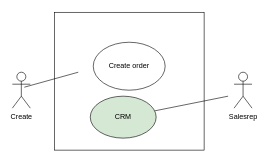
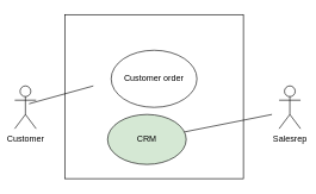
  <mxCell id="0" />
  <mxCell id="1" parent="0" />
- <mxCell id="2" value="Create" style="shape=umlActor;verticalLabelPosition=bottom;verticalAlign=top;html=1;outlineConnect=0;" vertex="1" parent="1"><mxGeometry x="20" y="120" width="30" height="60" as="geometry" /></mxCell>
+ <mxCell id="2" value="Customer" style="shape=umlActor;verticalLabelPosition=bottom;verticalAlign=top;html=1;outlineConnect=0;" vertex="1" parent="1"><mxGeometry x="20" y="120" width="30" height="60" as="geometry" /></mxCell>
  <mxCell id="3" value="" style="rounded=0;whiteSpace=wrap;html=1;" vertex="1" parent="1"><mxGeometry x="90" y="20" width="250" height="230" as="geometry" /></mxCell>
- <mxCell id="4" value="Create order" style="ellipse;whiteSpace=wrap;html=1;" vertex="1" parent="1"><mxGeometry x="155" y="70" width="120" height="80" as="geometry" /></mxCell>
+ <mxCell id="4" value="Customer order" style="ellipse;whiteSpace=wrap;html=1;" vertex="1" parent="1"><mxGeometry x="155" y="70" width="120" height="80" as="geometry" /></mxCell>
  <mxCell id="5" value="" style="endArrow=none;html=1;rounded=0;entryX=0.24;entryY=0.413;entryDx=0;entryDy=0;entryPerimeter=0;" edge="1" parent="1"><mxGeometry width="50" height="50" relative="1" as="geometry"><mxPoint x="40" y="145.01" as="sourcePoint" /><mxPoint x="130" y="120" as="targetPoint" /></mxGeometry></mxCell>
  <mxCell id="6" value="Salesrep" style="shape=umlActor;verticalLabelPosition=bottom;verticalAlign=top;html=1;outlineConnect=0;" vertex="1" parent="1"><mxGeometry x="390" y="120" width="30" height="60" as="geometry" /></mxCell>
  <mxCell id="7" value="" style="endArrow=none;html=1;rounded=0;" edge="1" parent="1" target="8"><mxGeometry width="50" height="50" relative="1" as="geometry"><mxPoint x="380" y="160" as="sourcePoint" /><mxPoint x="310" y="250" as="targetPoint" /></mxGeometry></mxCell>
  <mxCell id="8" value="CRM" style="ellipse;whiteSpace=wrap;html=1;fillColor=#d5e8d4;" vertex="1" parent="1"><mxGeometry x="150" y="160" width="110" height="70" as="geometry" /></mxCell>
